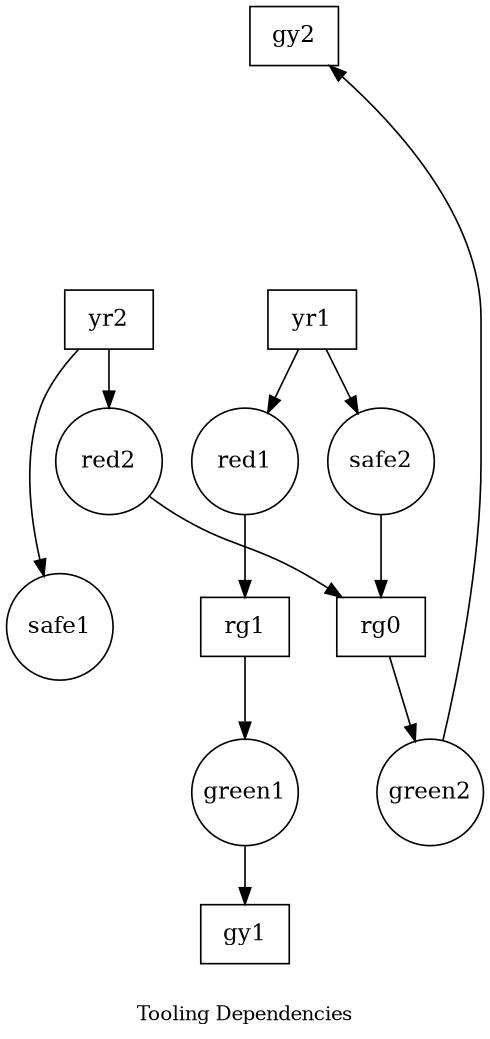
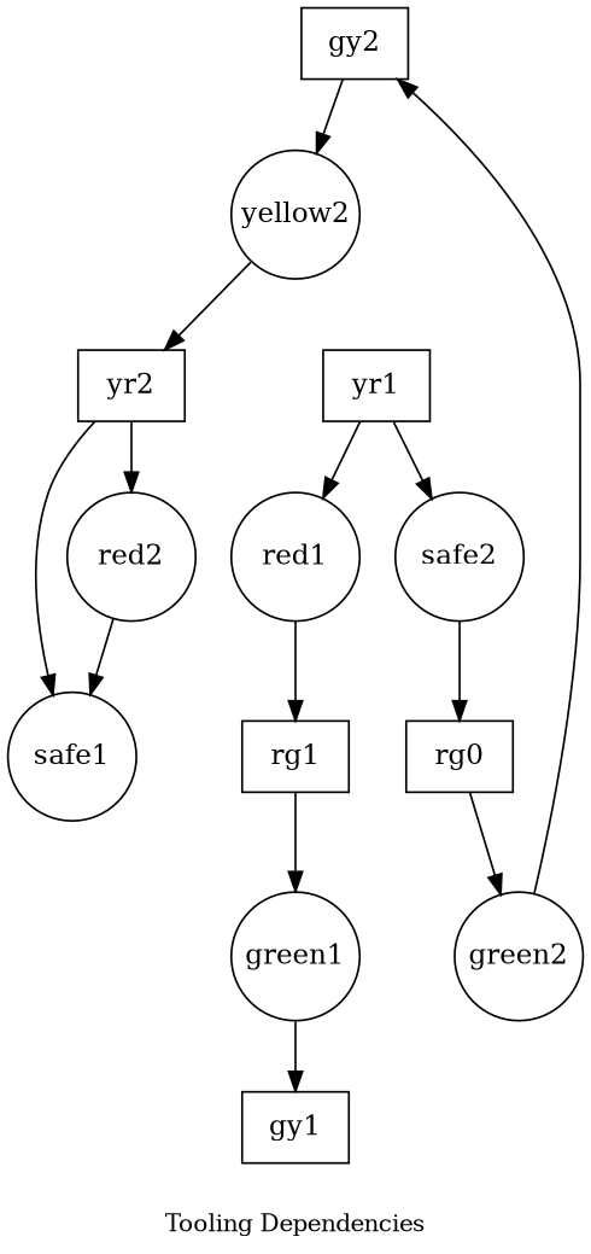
  digraph {
    fontsize=12
    label="Tooling Dependencies"
    node [shape=circle fixedsize=true]
    gy2 [shape=box fixedsize=""]
+   yellow2 [width=0.9]
    yr2 [shape=box fixedsize=""]
    red2 [width=0.9]
    safe1 [width=0.9]
    n6 [label=rg0 shape=box fixedsize=""]
    green2 [width=0.9]
    gy1 [shape=box fixedsize=""]
    yr1 [shape=box fixedsize=""]
    safe2 [width=0.9]
    red1 [width=0.9]
    rg1 [shape=box fixedsize=""]
    green1 [width=0.9]
+   gy2 -> yellow2
+   yellow2 -> yr2
    yr2 -> red2
    yr2 -> safe1
-   red2 -> n6
+   red2 -> safe1
    n6 -> green2
    green2 -> gy2
    yr1 -> safe2
    yr1 -> red1
    safe2 -> n6
    red1 -> rg1
    rg1 -> green1
    green1 -> gy1
  }
